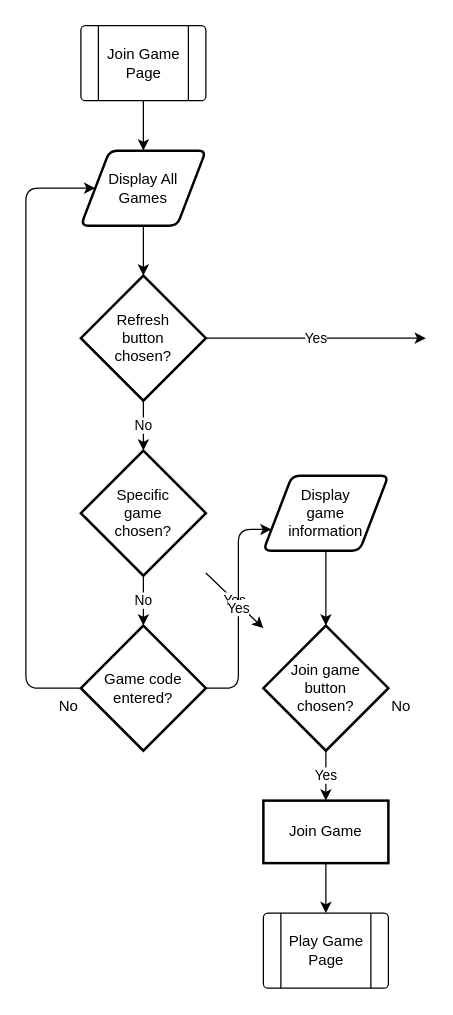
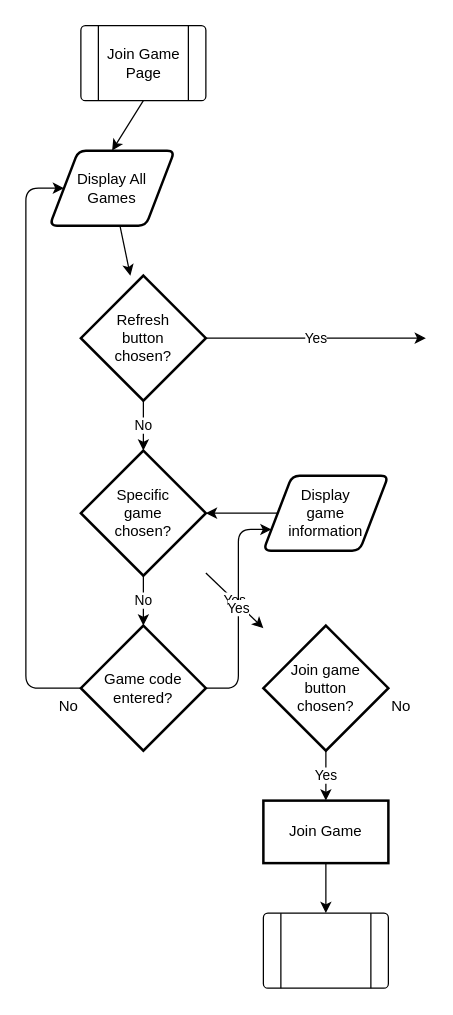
  <mxCell id="0" />
  <mxCell id="1" parent="0" />
  <mxCell id="2" value="" style="verticalLabelPosition=bottom;verticalAlign=top;html=1;shape=process;whiteSpace=wrap;rounded=1;size=0.14;arcSize=6;" parent="1" vertex="1"><mxGeometry x="64" y="20" width="100" height="60" as="geometry" /></mxCell>
  <mxCell id="3" style="edgeStyle=none;html=1;entryX=0.5;entryY=0;entryDx=0;entryDy=0;" parent="1" target="6" edge="1"><mxGeometry relative="1" as="geometry"><mxPoint x="114" y="80" as="sourcePoint" /></mxGeometry></mxCell>
  <mxCell id="4" value="Join Game&lt;br&gt;Page" style="text;html=1;align=center;verticalAlign=middle;resizable=0;points=[];autosize=1;strokeColor=none;fillColor=none;" parent="1" vertex="1"><mxGeometry x="74" y="30" width="80" height="40" as="geometry" /></mxCell>
  <mxCell id="5" style="edgeStyle=none;html=1;" parent="1" source="6" target="9" edge="1"><mxGeometry relative="1" as="geometry" /></mxCell>
- <mxCell id="6" value="Display All&lt;br&gt;Games" style="shape=parallelogram;html=1;strokeWidth=2;perimeter=parallelogramPerimeter;whiteSpace=wrap;rounded=1;arcSize=12;size=0.23;" parent="1" vertex="1"><mxGeometry x="64" y="120" width="100" height="60" as="geometry" /></mxCell>
+ <mxCell id="6" value="Display All&lt;br&gt;Games" style="shape=parallelogram;html=1;strokeWidth=2;perimeter=parallelogramPerimeter;whiteSpace=wrap;rounded=1;arcSize=12;size=0.23;" parent="1" vertex="1"><mxGeometry x="39" y="120" width="100" height="60" as="geometry" /></mxCell>
  <mxCell id="7" value="No" style="edgeStyle=none;html=1;" parent="1" source="9" target="12" edge="1"><mxGeometry relative="1" as="geometry" /></mxCell>
  <mxCell id="8" value="Yes" style="edgeStyle=none;html=1;" parent="1" source="9" edge="1"><mxGeometry relative="1" as="geometry"><mxPoint x="340" y="270" as="targetPoint" /></mxGeometry></mxCell>
  <mxCell id="9" value="Refresh&lt;br&gt;button&lt;br&gt;chosen?" style="strokeWidth=2;html=1;shape=mxgraph.flowchart.decision;whiteSpace=wrap;" parent="1" vertex="1"><mxGeometry x="64" y="220" width="100" height="100" as="geometry" /></mxCell>
  <mxCell id="10" value="Yes" style="edgeStyle=none;html=1;" parent="1" source="12" target="16" edge="1"><mxGeometry relative="1" as="geometry" /></mxCell>
  <mxCell id="11" value="No" style="edgeStyle=none;html=1;" parent="1" source="12" target="24" edge="1"><mxGeometry relative="1" as="geometry" /></mxCell>
  <mxCell id="12" value="Specific&lt;br&gt;game&lt;br&gt;chosen?" style="strokeWidth=2;html=1;shape=mxgraph.flowchart.decision;whiteSpace=wrap;" parent="1" vertex="1"><mxGeometry x="64" y="360" width="100" height="100" as="geometry" /></mxCell>
- <mxCell id="13" style="edgeStyle=none;html=1;" parent="1" source="14" target="16" edge="1"><mxGeometry relative="1" as="geometry" /></mxCell>
+ <mxCell id="13" style="edgeStyle=none;html=1;" parent="1" source="14" target="12" edge="1"><mxGeometry relative="1" as="geometry" /></mxCell>
  <mxCell id="14" value="Display&lt;br&gt;game&lt;br&gt;information" style="shape=parallelogram;html=1;strokeWidth=2;perimeter=parallelogramPerimeter;whiteSpace=wrap;rounded=1;arcSize=12;size=0.23;" parent="1" vertex="1"><mxGeometry x="210" y="380" width="100" height="60" as="geometry" /></mxCell>
  <mxCell id="15" value="Yes" style="edgeStyle=none;html=1;" parent="1" source="16" target="18" edge="1"><mxGeometry relative="1" as="geometry" /></mxCell>
  <mxCell id="16" value="Join game&lt;br&gt;button&lt;br&gt;chosen?" style="strokeWidth=2;html=1;shape=mxgraph.flowchart.decision;whiteSpace=wrap;" parent="1" vertex="1"><mxGeometry x="210" y="500" width="100" height="100" as="geometry" /></mxCell>
  <mxCell id="17" style="edgeStyle=none;html=1;entryX=0.5;entryY=0;entryDx=0;entryDy=0;" parent="1" source="18" target="19" edge="1"><mxGeometry relative="1" as="geometry" /></mxCell>
  <mxCell id="18" value="Join Game" style="whiteSpace=wrap;html=1;absoluteArcSize=1;arcSize=14;strokeWidth=2;rounded=0;" parent="1" vertex="1"><mxGeometry x="210" y="640" width="100" height="50" as="geometry" /></mxCell>
  <mxCell id="19" value="" style="verticalLabelPosition=bottom;verticalAlign=top;html=1;shape=process;whiteSpace=wrap;rounded=1;size=0.14;arcSize=6;" parent="1" vertex="1"><mxGeometry x="210" y="730" width="100" height="60" as="geometry" /></mxCell>
- <mxCell id="20" value="Play Game&lt;br&gt;Page" style="text;html=1;align=center;verticalAlign=middle;resizable=0;points=[];autosize=1;strokeColor=none;fillColor=none;" parent="1" vertex="1"><mxGeometry x="220" y="740" width="80" height="40" as="geometry" /></mxCell>
  <mxCell id="21" value="No" style="text;html=1;align=center;verticalAlign=middle;resizable=0;points=[];autosize=1;strokeColor=none;fillColor=none;" parent="1" vertex="1"><mxGeometry x="300" y="550" width="40" height="30" as="geometry" /></mxCell>
  <mxCell id="22" style="edgeStyle=none;html=1;entryX=0;entryY=0.5;entryDx=0;entryDy=0;" parent="1" source="24" edge="1" target="6"><mxGeometry relative="1" as="geometry"><mxPoint x="114" y="100" as="targetPoint" /><Array as="points"><mxPoint x="20" y="550" /><mxPoint x="20" y="150" /></Array></mxGeometry></mxCell>
  <mxCell id="23" value="Yes" style="edgeStyle=none;html=1;entryX=0;entryY=0.75;entryDx=0;entryDy=0;" parent="1" source="24" edge="1" target="14"><mxGeometry relative="1" as="geometry"><mxPoint x="190" y="410" as="targetPoint" /><Array as="points"><mxPoint x="190" y="550" /><mxPoint x="190" y="423" /></Array></mxGeometry></mxCell>
  <mxCell id="24" value="Game code&lt;br&gt;entered?" style="strokeWidth=2;html=1;shape=mxgraph.flowchart.decision;whiteSpace=wrap;" parent="1" vertex="1"><mxGeometry x="64" y="500" width="100" height="100" as="geometry" /></mxCell>
  <mxCell id="25" value="No" style="text;html=1;align=center;verticalAlign=middle;resizable=0;points=[];autosize=1;strokeColor=none;fillColor=none;" parent="1" vertex="1"><mxGeometry x="34" y="550" width="40" height="30" as="geometry" /></mxCell>
